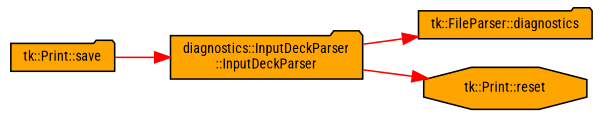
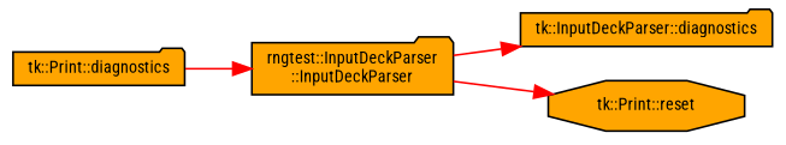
  digraph {
    fontname="Roboto Condensed"
    rankdir=LR
    node [color=black fillcolor=orange fontname="Roboto Condensed" fontsize=9 shape=folder style=filled]
    edge [color=red fontname="Roboto Condensed" fontsize=9 labelfontname="sans-serif" labelfontsize=9 style=solid]
-   n1 [fontcolor=black height=0.2 label="diagnostics::InputDeckParser\l::InputDeckParser" width=0.4]
-   n2 [height=0.2 label="tk::FileParser::diagnostics" width=0.4]
+   n1 [fontcolor=black height=0.2 label="rngtest::InputDeckParser\l::InputDeckParser" width=0.4]
+   n2 [height=0.2 label="tk::InputDeckParser::diagnostics" width=0.4]
    n3 [height=0.2 label="tk::Print::reset" shape=octagon width=0.4]
-   n4 [height=0.2 label="tk::Print::save" width=0.4]
+   n4 [height=0.2 label="tk::Print::diagnostics" width=0.4]
    n1 -> n2
    n1 -> n3
    n4 -> n1
  }
